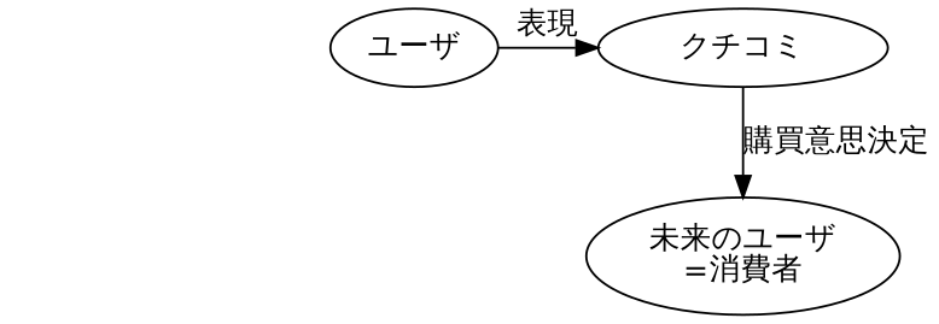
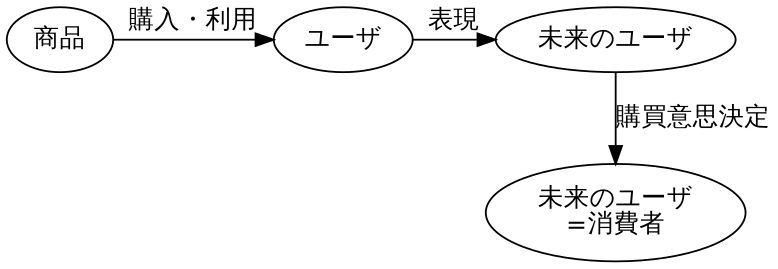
  digraph {
    newrank=true
    rankdir=TB
+   "商品"
    "ユーザ"
-   "クチコミ"
+   "クチコミ" [label="未来のユーザ"]
    "未来のユーザ\n=消費者"
    subgraph sub_1 {
      rank=same
+     "商品"
      "ユーザ"
      "クチコミ"
    }
+   "商品" -> "ユーザ" [label="購入・利用"]
    "ユーザ" -> "クチコミ" [label="表現"]
    "クチコミ" -> "未来のユーザ\n=消費者" [label="購買意思決定"]
  }
